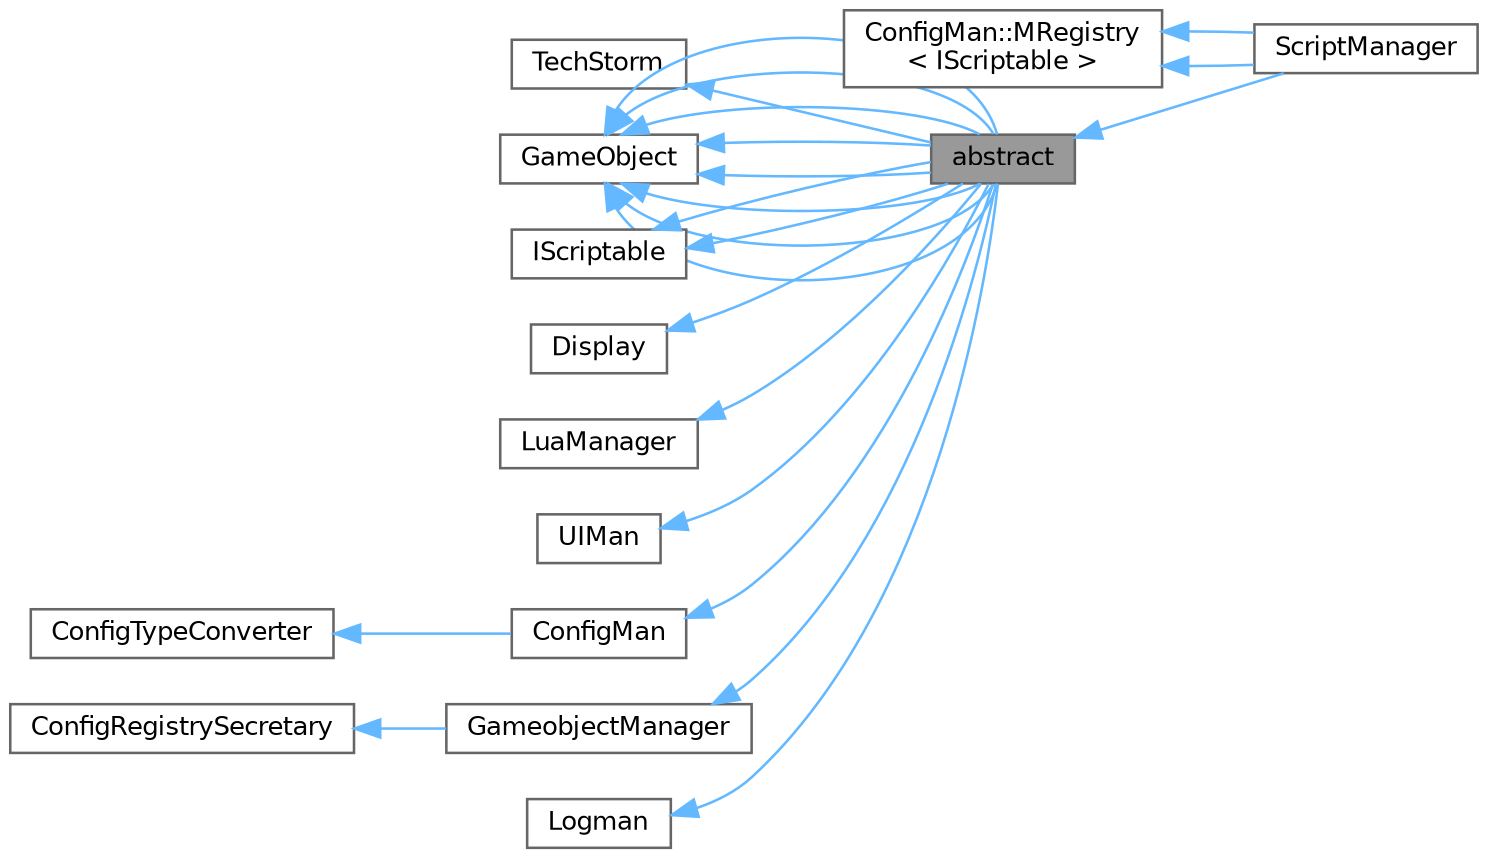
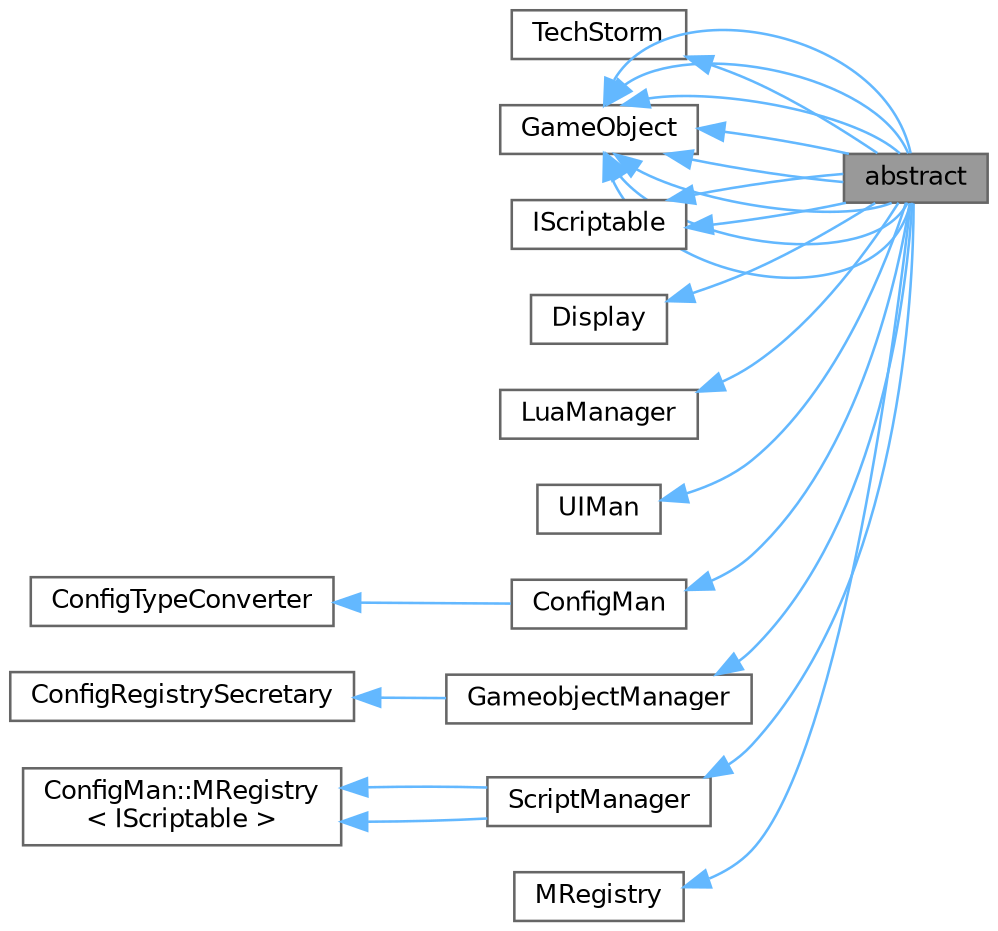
  digraph {
    rankdir=LR
    node [color=gray40 fillcolor=white fontname=Helvetica fontsize=10 shape=box style=filled]
    edge [color=steelblue1 dir=back fontname=Helvetica fontsize=10 labelfontname=Helvetica labelfontsize=10 style=solid]
    n1 [fillcolor=grey60 fontcolor=black height=0.2 label=abstract width=0.4]
    n2 [height=0.2 label=TechStorm width=0.4]
    n3 [height=0.2 label=GameObject width=0.4]
    n4 [height=0.2 label=IScriptable width=0.4]
    n5 [height=0.2 label=Display width=0.4]
    n6 [height=0.2 label=LuaManager width=0.4]
    n7 [height=0.2 label=UIMan width=0.4]
    n8 [height=0.2 label=ConfigMan width=0.4]
    n9 [height=0.2 label=ConfigRegistrySecretary width=0.4]
    n10 [height=0.2 label=GameobjectManager width=0.4]
    n11 [height=0.2 label=ConfigTypeConverter width=0.4]
    n12 [height=0.2 label=ScriptManager width=0.4]
    n13 [height=0.2 label="ConfigMan::MRegistry\l\< IScriptable \>" width=0.4]
-   n14 [height=0.2 label=Logman width=0.4]
+   n14 [height=0.2 label=MRegistry width=0.4]
    n2 -> n1
    n3 -> n1
    n3 -> n1
    n3 -> n1
    n3 -> n1
    n3 -> n1
    n3 -> n1
    n3 -> n1
    n3 -> n1
    n4 -> n1
    n4 -> n1
    n5 -> n1
    n6 -> n1
    n7 -> n1
    n8 -> n1
    n9 -> n10
    n10 -> n1
    n11 -> n8
-   n1 -> n12
+   n12 -> n1
    n13 -> n12
    n13 -> n12
    n14 -> n1
  }
